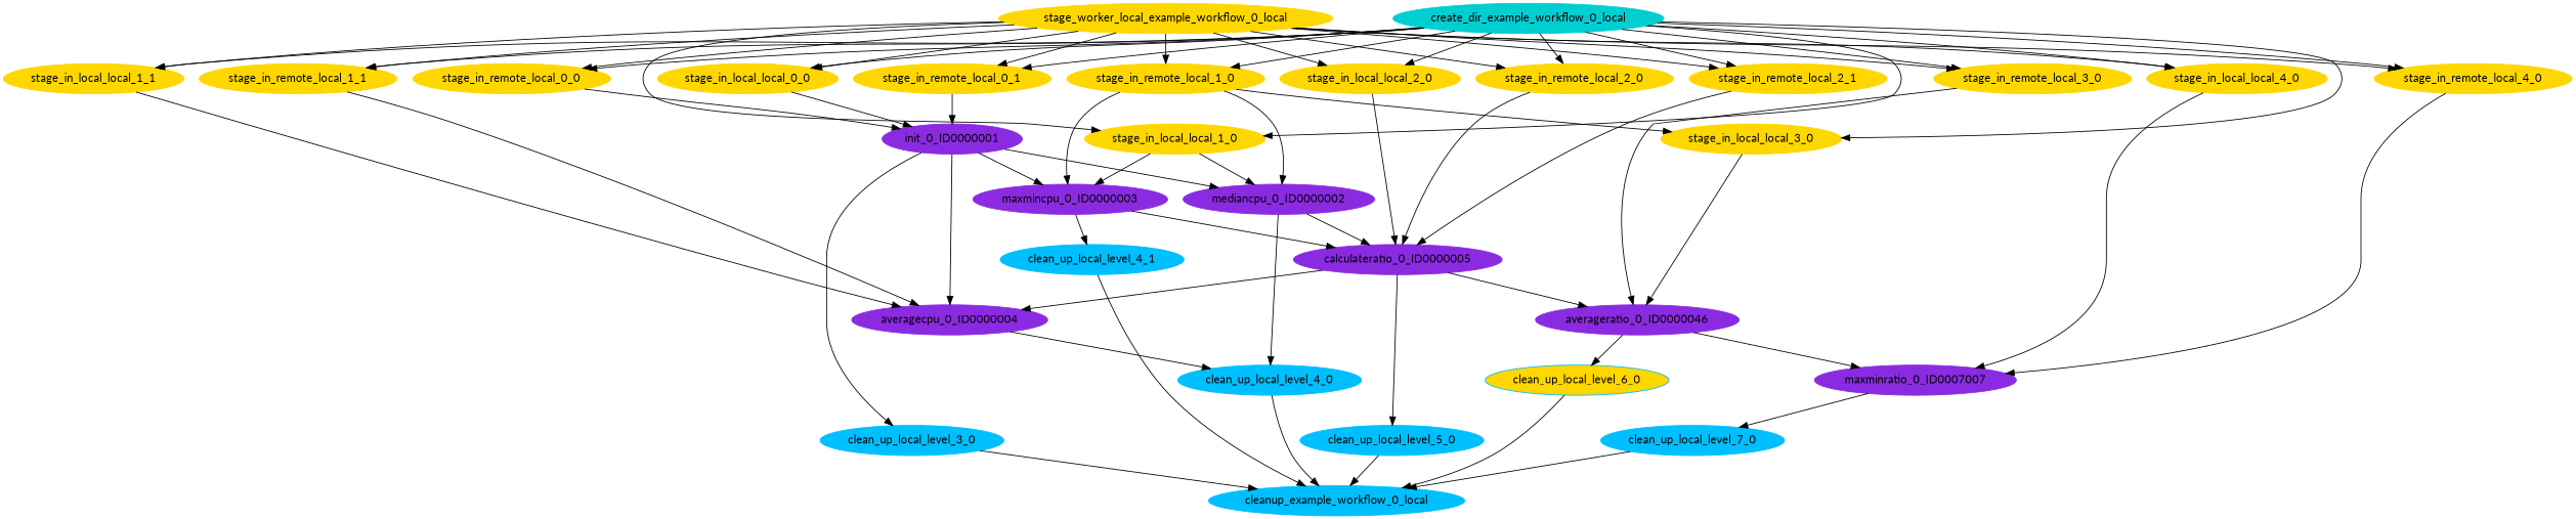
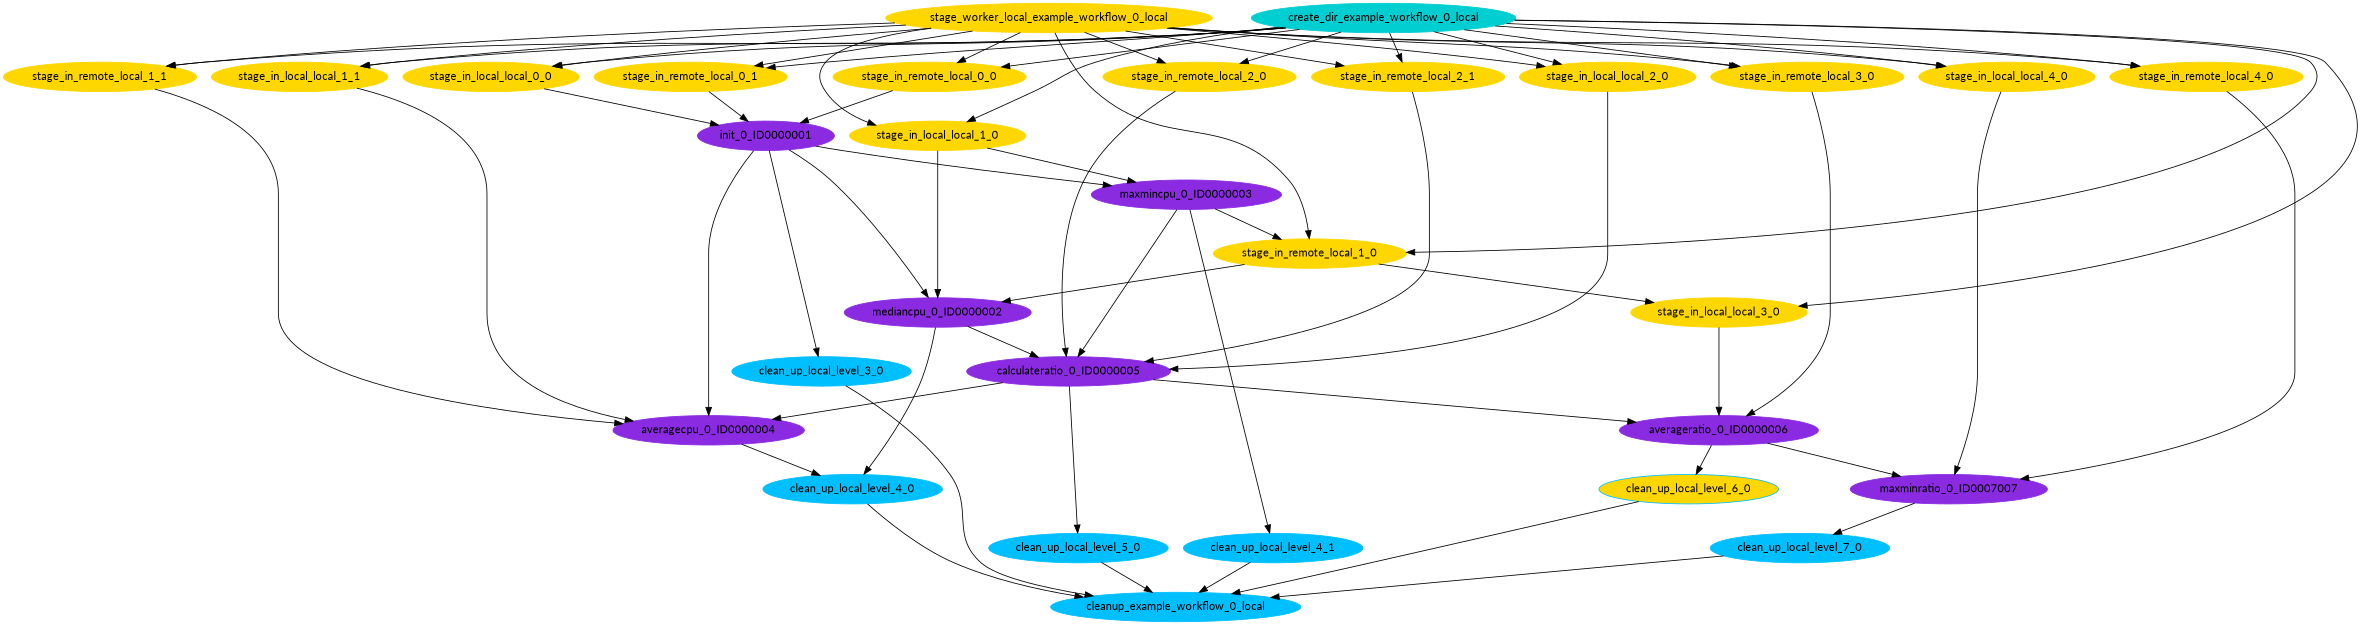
  digraph {
    fontname=Lato
    node [color=gold fontname=Lato shape=ellipse style=filled]
    edge [arrowhead=normal arrowsize=1.0 fontname=Lato]
    n1 [color=deepskyblue label=clean_up_local_level_4_1]
    n2 [color=deepskyblue label=cleanup_example_workflow_0_local]
    n3 [color=deepskyblue label=clean_up_local_level_4_0]
-   n4 [color=blueviolet label=averageratio_0_ID0000046]
+   n4 [color=blueviolet label=averageratio_0_ID0000006]
    n5 [color=blueviolet label=maxminratio_0_ID0007007]
    n6 [color=deepskyblue fillcolor=gold label=clean_up_local_level_6_0]
    n7 [color=deepskyblue label=clean_up_local_level_7_0]
    n8 [label=stage_in_local_local_4_0]
    n9 [label=stage_in_remote_local_0_1]
    n10 [color=blueviolet label=init_0_ID0000001]
    n11 [color=blueviolet label=mediancpu_0_ID0000002]
    n12 [color=blueviolet label=averagecpu_0_ID0000004]
    n13 [color=blueviolet label=maxmincpu_0_ID0000003]
    n14 [color=deepskyblue label=clean_up_local_level_3_0]
    n15 [label=stage_in_remote_local_0_0]
    n16 [color=deepskyblue label=clean_up_local_level_5_0]
    n17 [color=blueviolet label=calculateratio_0_ID0000005]
    n18 [label=stage_in_local_local_0_0]
    n19 [color=darkturquoise label=create_dir_example_workflow_0_local]
    n20 [label=stage_in_remote_local_2_1]
    n21 [label=stage_in_local_local_2_0]
    n22 [label=stage_in_remote_local_1_1]
    n23 [label=stage_in_remote_local_1_0]
    n24 [label=stage_in_local_local_3_0]
    n25 [label=stage_in_local_local_1_1]
    n26 [label=stage_in_local_local_1_0]
    n27 [label=stage_in_remote_local_4_0]
    n28 [label=stage_in_remote_local_2_0]
    n29 [label=stage_in_remote_local_3_0]
    n30 [label=stage_worker_local_example_workflow_0_local]
    n1 -> n2
    n3 -> n2
    n4 -> n5
    n4 -> n6
    n5 -> n7
    n6 -> n2
    n7 -> n2
    n8 -> n5
    n9 -> n10
    n10 -> n11
    n10 -> n12
    n10 -> n13
    n10 -> n14
    n11 -> n3
    n11 -> n17
    n12 -> n3
    n13 -> n1
    n13 -> n17
    n14 -> n2
    n15 -> n10
    n16 -> n2
    n17 -> n4
    n17 -> n12
    n17 -> n16
    n18 -> n10
    n19 -> n8
    n19 -> n9
    n19 -> n15
    n19 -> n18
    n19 -> n20
    n19 -> n21
    n19 -> n22
    n19 -> n23
    n19 -> n24
    n19 -> n25
    n19 -> n26
    n19 -> n27
    n19 -> n28
    n19 -> n29
    n20 -> n17
    n21 -> n17
    n22 -> n12
    n23 -> n11
-   n23 -> n13
+   n13 -> n23
    n23 -> n24
    n24 -> n4
    n25 -> n12
    n26 -> n11
    n26 -> n13
    n27 -> n5
    n28 -> n17
    n29 -> n4
    n30 -> n8
    n30 -> n9
    n30 -> n15
    n30 -> n18
    n30 -> n20
    n30 -> n21
    n30 -> n22
    n30 -> n23
    n30 -> n25
    n30 -> n26
    n30 -> n27
    n30 -> n28
    n30 -> n29
  }
